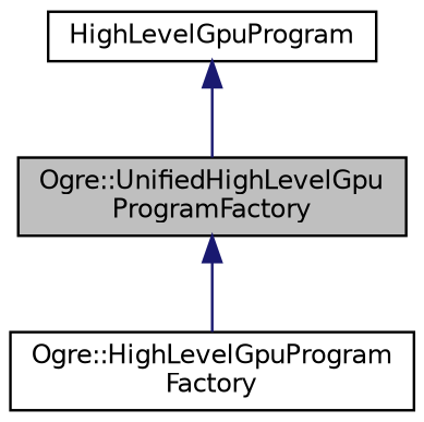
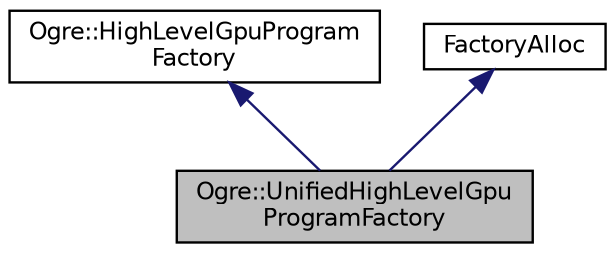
  digraph {
    node [color=black fontname=Helvetica fontsize=10 shape=record]
    edge [color=midnightblue dir=back fontname=Helvetica fontsize=10 labelfontname=Helvetica labelfontsize=10 style=solid]
    n1 [fillcolor=grey75 fontcolor=black height=0.2 label="Ogre::UnifiedHighLevelGpu\lProgramFactory" style=filled width=0.4]
    n2 [height=0.2 label="Ogre::HighLevelGpuProgram\lFactory" width=0.4]
-   n3 [height=0.2 label=HighLevelGpuProgram width=0.4]
-   n1 -> n2
+   n3 [height=0.2 label=FactoryAlloc width=0.4]
+   n2 -> n1
    n3 -> n1
  }
